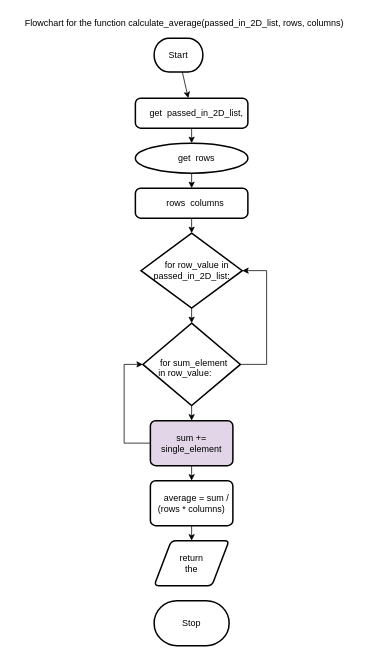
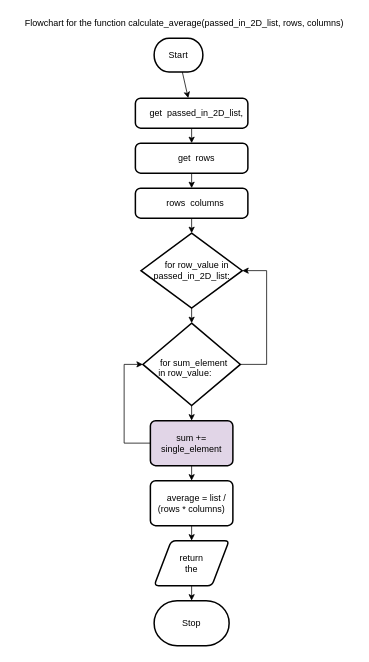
  <mxCell id="0" />
  <mxCell id="1" parent="0" />
  <mxCell id="2" style="edgeStyle=none;html=1;" parent="1" source="3" target="7" edge="1"><mxGeometry relative="1" as="geometry" /></mxCell>
  <mxCell id="3" value="Start" style="strokeWidth=2;html=1;shape=mxgraph.flowchart.terminator;whiteSpace=wrap;" parent="1" vertex="1"><mxGeometry x="205" y="50" width="65" height="45" as="geometry" /></mxCell>
  <mxCell id="4" value="Stop" style="strokeWidth=2;html=1;shape=mxgraph.flowchart.terminator;whiteSpace=wrap;" parent="1" vertex="1"><mxGeometry x="205" y="800" width="100" height="60" as="geometry" /></mxCell>
  <mxCell id="5" style="edgeStyle=none;html=1;startArrow=none;" parent="1" target="10" edge="1" source="23"><mxGeometry relative="1" as="geometry"><mxPoint x="260" y="330" as="sourcePoint" /><mxPoint x="255" y="400" as="targetPoint" /></mxGeometry></mxCell>
  <mxCell id="6" style="edgeStyle=none;html=1;entryX=0.5;entryY=0;entryDx=0;entryDy=0;" parent="1" source="7" target="18" edge="1"><mxGeometry relative="1" as="geometry" /></mxCell>
  <mxCell id="7" value="&lt;div&gt;&amp;nbsp; &amp;nbsp; get&amp;nbsp;&amp;nbsp;passed_in_2D_list,&lt;/div&gt;" style="rounded=1;whiteSpace=wrap;html=1;absoluteArcSize=1;arcSize=14;strokeWidth=2;" parent="1" vertex="1"><mxGeometry x="180" y="130" width="150" height="40" as="geometry" /></mxCell>
  <mxCell id="8" style="edgeStyle=none;html=1;entryX=0.5;entryY=0;entryDx=0;entryDy=0;" parent="1" source="10" target="13" edge="1"><mxGeometry relative="1" as="geometry" /></mxCell>
  <mxCell id="9" style="edgeStyle=orthogonalEdgeStyle;rounded=0;html=1;entryX=1;entryY=0.5;entryDx=0;entryDy=0;entryPerimeter=0;" edge="1" parent="1" source="10" target="23"><mxGeometry relative="1" as="geometry"><Array as="points"><mxPoint x="355" y="485" /><mxPoint x="355" y="360" /></Array></mxGeometry></mxCell>
  <mxCell id="10" value="&lt;div&gt;&amp;nbsp; &amp;nbsp; &amp;nbsp; &amp;nbsp; for sum_element&amp;nbsp;&lt;/div&gt;&lt;div&gt;in row_value:&lt;/div&gt;&lt;div&gt;&lt;br&gt;&lt;/div&gt;" style="strokeWidth=2;html=1;shape=mxgraph.flowchart.decision;spacingTop=23;spacingRight=18;" parent="1" vertex="1"><mxGeometry x="190" y="430" width="130" height="110" as="geometry" /></mxCell>
  <mxCell id="11" style="edgeStyle=none;html=1;entryX=0.5;entryY=0;entryDx=0;entryDy=0;" edge="1" parent="1" source="13" target="22"><mxGeometry relative="1" as="geometry" /></mxCell>
  <mxCell id="12" style="edgeStyle=orthogonalEdgeStyle;html=1;entryX=0;entryY=0.5;entryDx=0;entryDy=0;entryPerimeter=0;rounded=0;" edge="1" parent="1" source="13" target="10"><mxGeometry relative="1" as="geometry"><Array as="points"><mxPoint x="165" y="590" /><mxPoint x="165" y="485" /></Array></mxGeometry></mxCell>
  <mxCell id="13" value="sum += single_element" style="rounded=1;whiteSpace=wrap;html=1;absoluteArcSize=1;arcSize=14;strokeWidth=2;fillColor=#e1d5e7;" parent="1" vertex="1"><mxGeometry x="200" y="560" width="110" height="60" as="geometry" /></mxCell>
  <mxCell id="14" value="Flowchart for the function&amp;nbsp;calculate_average(passed_in_2D_list, rows, columns)" style="text;html=1;align=center;verticalAlign=middle;resizable=0;points=[];autosize=1;strokeColor=none;fillColor=none;" parent="1" vertex="1"><mxGeometry x="20" y="20" width="450" height="20" as="geometry" /></mxCell>
+ <mxCell id="15" style="edgeStyle=none;html=1;" parent="1" source="16" target="4" edge="1"><mxGeometry relative="1" as="geometry" /></mxCell>
  <mxCell id="16" value="return &lt;br&gt;the" style="shape=parallelogram;html=1;strokeWidth=2;perimeter=parallelogramPerimeter;whiteSpace=wrap;rounded=1;arcSize=12;size=0.23;" parent="1" vertex="1"><mxGeometry x="205" y="720" width="100" height="60" as="geometry" /></mxCell>
  <mxCell id="17" style="edgeStyle=none;html=1;" parent="1" source="18" target="20" edge="1"><mxGeometry relative="1" as="geometry" /></mxCell>
- <mxCell id="18" value="&lt;div&gt;&amp;nbsp; &amp;nbsp; get&amp;nbsp; rows&lt;/div&gt;" style="ellipse;whiteSpace=wrap;html=1;absoluteArcSize=1;arcSize=14;strokeWidth=2;" parent="1" vertex="1"><mxGeometry x="180" y="190" width="150" height="40" as="geometry" /></mxCell>
+ <mxCell id="18" value="&lt;div&gt;&amp;nbsp; &amp;nbsp; get&amp;nbsp; rows&lt;/div&gt;" style="rounded=1;whiteSpace=wrap;html=1;absoluteArcSize=1;arcSize=14;strokeWidth=2;" parent="1" vertex="1"><mxGeometry x="180" y="190" width="150" height="40" as="geometry" /></mxCell>
  <mxCell id="19" style="edgeStyle=none;html=1;entryX=0.5;entryY=0;entryDx=0;entryDy=0;entryPerimeter=0;" edge="1" parent="1" source="20" target="23"><mxGeometry relative="1" as="geometry" /></mxCell>
  <mxCell id="20" value="&lt;div&gt;&amp;nbsp; &amp;nbsp;rows&amp;nbsp; columns&lt;/div&gt;" style="rounded=1;whiteSpace=wrap;html=1;absoluteArcSize=1;arcSize=14;strokeWidth=2;" parent="1" vertex="1"><mxGeometry x="180" y="250" width="150" height="40" as="geometry" /></mxCell>
  <mxCell id="21" style="edgeStyle=none;html=1;entryX=0.5;entryY=0;entryDx=0;entryDy=0;" edge="1" parent="1" source="22" target="16"><mxGeometry relative="1" as="geometry" /></mxCell>
- <mxCell id="22" value="&lt;div&gt;&amp;nbsp; &amp;nbsp; average = sum / (rows * columns)&lt;/div&gt;" style="rounded=1;whiteSpace=wrap;html=1;absoluteArcSize=1;arcSize=14;strokeWidth=2;" vertex="1" parent="1"><mxGeometry x="200" y="640" width="110" height="60" as="geometry" /></mxCell>
+ <mxCell id="22" value="&lt;div&gt;&amp;nbsp; &amp;nbsp; average = list / (rows * columns)&lt;/div&gt;" style="rounded=1;whiteSpace=wrap;html=1;absoluteArcSize=1;arcSize=14;strokeWidth=2;" vertex="1" parent="1"><mxGeometry x="200" y="640" width="110" height="60" as="geometry" /></mxCell>
  <mxCell id="23" value="&lt;div&gt;&amp;nbsp; &amp;nbsp; for row_value in passed_in_2D_list:&lt;br&gt;&lt;/div&gt;" style="strokeWidth=2;html=1;shape=mxgraph.flowchart.decision;whiteSpace=wrap;verticalAlign=middle;" parent="1" vertex="1"><mxGeometry x="187.5" y="310" width="135" height="100" as="geometry" /></mxCell>
